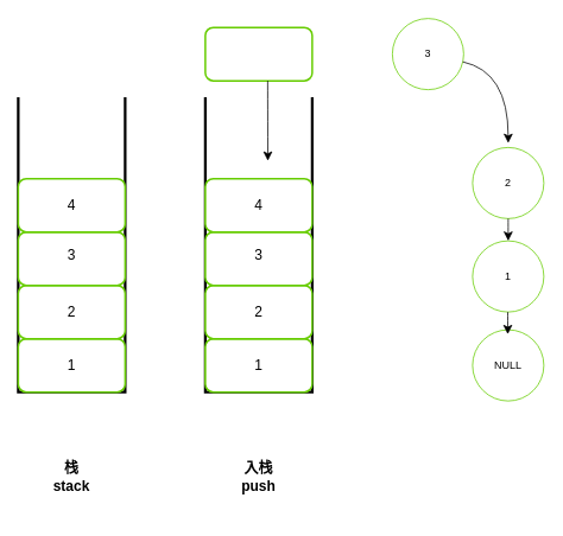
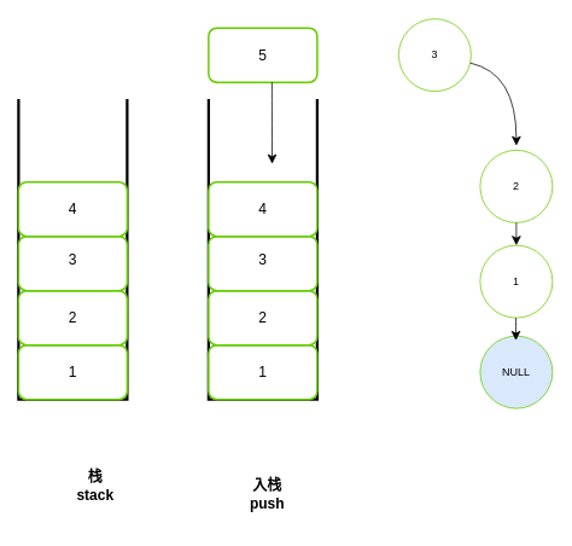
  <mxCell id="0" />
  <mxCell id="1" parent="0" />
  <mxCell id="2" value="" style="shape=partialRectangle;whiteSpace=wrap;html=1;bottom=1;right=1;left=1;top=0;fillColor=none;routingCenterX=-0.5;strokeWidth=3;strokeColor=#000000;" vertex="1" parent="1"><mxGeometry x="20" y="110" width="120" height="330" as="geometry" /></mxCell>
  <mxCell id="3" value="" style="rounded=1;whiteSpace=wrap;html=1;strokeColor=#66CC00;strokeWidth=2;fontStyle=1" vertex="1" parent="1"><mxGeometry x="20" y="380" width="120" height="60" as="geometry" /></mxCell>
  <mxCell id="4" value="1" style="text;strokeColor=none;fillColor=none;html=1;align=center;verticalAlign=middle;whiteSpace=wrap;rounded=0;fontSize=16;" vertex="1" parent="1"><mxGeometry x="50" y="395" width="60" height="30" as="geometry" /></mxCell>
  <mxCell id="5" value="" style="rounded=1;whiteSpace=wrap;html=1;strokeColor=#66CC00;strokeWidth=2;fontStyle=1" vertex="1" parent="1"><mxGeometry x="20" y="320" width="120" height="60" as="geometry" /></mxCell>
  <mxCell id="6" value="" style="rounded=1;whiteSpace=wrap;html=1;strokeColor=#66CC00;strokeWidth=2;fontStyle=1" vertex="1" parent="1"><mxGeometry x="20" y="260" width="120" height="60" as="geometry" /></mxCell>
  <mxCell id="7" value="" style="rounded=1;whiteSpace=wrap;html=1;strokeColor=#66CC00;strokeWidth=2;fontStyle=1" vertex="1" parent="1"><mxGeometry x="20" y="200" width="120" height="60" as="geometry" /></mxCell>
  <mxCell id="8" value="2" style="text;strokeColor=none;fillColor=none;html=1;align=center;verticalAlign=middle;whiteSpace=wrap;rounded=0;fontSize=16;" vertex="1" parent="1"><mxGeometry x="50" y="335" width="60" height="30" as="geometry" /></mxCell>
  <mxCell id="9" value="3" style="text;strokeColor=none;fillColor=none;html=1;align=center;verticalAlign=middle;whiteSpace=wrap;rounded=0;fontSize=16;" vertex="1" parent="1"><mxGeometry x="50" y="270" width="60" height="30" as="geometry" /></mxCell>
  <mxCell id="10" value="4" style="text;strokeColor=none;fillColor=none;html=1;align=center;verticalAlign=middle;whiteSpace=wrap;rounded=0;fontSize=16;" vertex="1" parent="1"><mxGeometry x="50" y="215" width="60" height="30" as="geometry" /></mxCell>
  <mxCell id="11" value="" style="shape=partialRectangle;whiteSpace=wrap;html=1;bottom=1;right=1;left=1;top=0;fillColor=none;routingCenterX=-0.5;strokeWidth=3;strokeColor=#000000;" vertex="1" parent="1"><mxGeometry x="230" y="110" width="120" height="330" as="geometry" /></mxCell>
  <mxCell id="12" value="" style="rounded=1;whiteSpace=wrap;html=1;strokeColor=#66CC00;strokeWidth=2;fontStyle=1" vertex="1" parent="1"><mxGeometry x="230" y="380" width="120" height="60" as="geometry" /></mxCell>
  <mxCell id="13" value="1" style="text;strokeColor=none;fillColor=none;html=1;align=center;verticalAlign=middle;whiteSpace=wrap;rounded=0;fontSize=16;" vertex="1" parent="1"><mxGeometry x="260" y="395" width="60" height="30" as="geometry" /></mxCell>
  <mxCell id="14" value="" style="rounded=1;whiteSpace=wrap;html=1;strokeColor=#66CC00;strokeWidth=2;fontStyle=1" vertex="1" parent="1"><mxGeometry x="230" y="320" width="120" height="60" as="geometry" /></mxCell>
  <mxCell id="15" value="" style="rounded=1;whiteSpace=wrap;html=1;strokeColor=#66CC00;strokeWidth=2;fontStyle=1" vertex="1" parent="1"><mxGeometry x="230" y="260" width="120" height="60" as="geometry" /></mxCell>
  <mxCell id="16" value="" style="rounded=1;whiteSpace=wrap;html=1;strokeColor=#66CC00;strokeWidth=2;fontStyle=1" vertex="1" parent="1"><mxGeometry x="230" y="200" width="120" height="60" as="geometry" /></mxCell>
  <mxCell id="17" value="2" style="text;strokeColor=none;fillColor=none;html=1;align=center;verticalAlign=middle;whiteSpace=wrap;rounded=0;fontSize=16;" vertex="1" parent="1"><mxGeometry x="260" y="335" width="60" height="30" as="geometry" /></mxCell>
  <mxCell id="18" value="3" style="text;strokeColor=none;fillColor=none;html=1;align=center;verticalAlign=middle;whiteSpace=wrap;rounded=0;fontSize=16;" vertex="1" parent="1"><mxGeometry x="260" y="270" width="60" height="30" as="geometry" /></mxCell>
  <mxCell id="19" value="4" style="text;strokeColor=none;fillColor=none;html=1;align=center;verticalAlign=middle;whiteSpace=wrap;rounded=0;fontSize=16;" vertex="1" parent="1"><mxGeometry x="260" y="215" width="60" height="30" as="geometry" /></mxCell>
  <mxCell id="20" value="" style="rounded=1;whiteSpace=wrap;html=1;strokeColor=#66CC00;strokeWidth=2;fontStyle=1" vertex="1" parent="1"><mxGeometry x="230" y="30" width="120" height="60" as="geometry" /></mxCell>
  <mxCell id="21" value="" style="endArrow=classic;html=1;rounded=0;fontSize=12;startSize=8;endSize=8;curved=1;" edge="1" parent="1"><mxGeometry width="50" height="50" relative="1" as="geometry"><mxPoint x="300" y="90" as="sourcePoint" /><mxPoint x="300.18" y="180" as="targetPoint" /></mxGeometry></mxCell>
- <mxCell id="23" value="入栈push" style="text;strokeColor=none;fillColor=none;html=1;align=center;verticalAlign=middle;whiteSpace=wrap;rounded=0;fontSize=16;fontStyle=1" vertex="1" parent="1"><mxGeometry x="260" y="490" width="60" height="90" as="geometry" /></mxCell>
- <mxCell id="24" value="栈&lt;div&gt;stack&lt;/div&gt;" style="text;strokeColor=none;fillColor=none;html=1;align=center;verticalAlign=middle;whiteSpace=wrap;rounded=0;fontSize=16;fontStyle=1" vertex="1" parent="1"><mxGeometry x="50" y="490" width="60" height="90" as="geometry" /></mxCell>
+ <mxCell id="22" value="5" style="text;strokeColor=none;fillColor=none;html=1;align=center;verticalAlign=middle;whiteSpace=wrap;rounded=0;fontSize=16;" vertex="1" parent="1"><mxGeometry x="240" y="45" width="100" height="30" as="geometry" /></mxCell>
+ <mxCell id="23" value="入栈push" style="text;strokeColor=none;fillColor=none;html=1;align=center;verticalAlign=middle;whiteSpace=wrap;rounded=0;fontSize=16;fontStyle=1" vertex="1" parent="1"><mxGeometry x="265" y="500" width="60" height="90" as="geometry" /></mxCell>
+ <mxCell id="24" value="栈&lt;div&gt;stack&lt;/div&gt;" style="text;strokeColor=none;fillColor=none;html=1;align=center;verticalAlign=middle;whiteSpace=wrap;rounded=0;fontSize=16;fontStyle=1" vertex="1" parent="1"><mxGeometry x="75" y="490" width="60" height="90" as="geometry" /></mxCell>
  <mxCell id="25" value="3" style="ellipse;whiteSpace=wrap;html=1;aspect=fixed;strokeColor=#66CC00;" vertex="1" parent="1"><mxGeometry x="440" y="20" width="80" height="80" as="geometry" /></mxCell>
  <mxCell id="26" value="2" style="ellipse;whiteSpace=wrap;html=1;aspect=fixed;strokeColor=#66CC00;" vertex="1" parent="1"><mxGeometry x="530" y="165" width="80" height="80" as="geometry" /></mxCell>
  <mxCell id="27" value="1" style="ellipse;whiteSpace=wrap;html=1;aspect=fixed;strokeColor=#66CC00;" vertex="1" parent="1"><mxGeometry x="530" y="270" width="80" height="80" as="geometry" /></mxCell>
- <mxCell id="28" value="NULL" style="ellipse;whiteSpace=wrap;html=1;aspect=fixed;fillColor=#FFFFFF;strokeColor=#66CC00;" vertex="1" parent="1"><mxGeometry x="530" y="370" width="80" height="80" as="geometry" /></mxCell>
+ <mxCell id="28" value="NULL" style="ellipse;whiteSpace=wrap;html=1;aspect=fixed;fillColor=#dae8fc;strokeColor=#66CC00;" vertex="1" parent="1"><mxGeometry x="530" y="370" width="80" height="80" as="geometry" /></mxCell>
  <mxCell id="29" value="" style="endArrow=classic;html=1;rounded=0;fontSize=12;startSize=8;endSize=8;curved=1;" edge="1" parent="1" source="25"><mxGeometry width="50" height="50" relative="1" as="geometry"><mxPoint x="500" y="140" as="sourcePoint" /><mxPoint x="570" y="160" as="targetPoint" /><Array as="points"><mxPoint x="570" y="80" /></Array></mxGeometry></mxCell>
  <mxCell id="30" value="" style="endArrow=classic;html=1;rounded=0;fontSize=12;startSize=8;endSize=8;curved=1;entryX=0.5;entryY=0;entryDx=0;entryDy=0;exitX=0.5;exitY=1;exitDx=0;exitDy=0;" edge="1" parent="1" source="26" target="27"><mxGeometry width="50" height="50" relative="1" as="geometry"><mxPoint x="560" y="255" as="sourcePoint" /><mxPoint x="610" y="205" as="targetPoint" /></mxGeometry></mxCell>
  <mxCell id="31" value="" style="endArrow=classic;html=1;rounded=0;fontSize=12;startSize=8;endSize=8;curved=1;entryX=0.5;entryY=0;entryDx=0;entryDy=0;exitX=0.5;exitY=1;exitDx=0;exitDy=0;" edge="1" parent="1"><mxGeometry width="50" height="50" relative="1" as="geometry"><mxPoint x="569.5" y="350" as="sourcePoint" /><mxPoint x="569.5" y="375" as="targetPoint" /></mxGeometry></mxCell>
